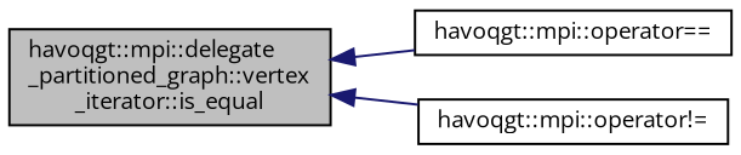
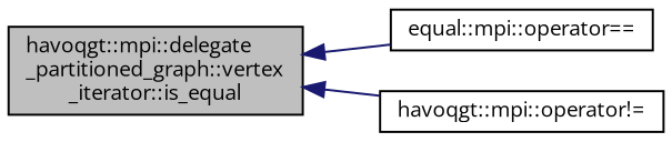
  digraph {
    rankdir=LR
    fontname="Open Sans"
    node [color=black fillcolor=white fontname="Open Sans" fontsize=10 shape=record style=filled]
    edge [color=midnightblue dir=back fontname="Open Sans" fontsize=10 labelfontname=Helvetica labelfontsize=10 style=solid]
    n1 [fillcolor=grey75 fontcolor=black height=0.2 label="havoqgt::mpi::delegate\l_partitioned_graph::vertex\l_iterator::is_equal" width=0.4]
-   n2 [height=0.2 label="havoqgt::mpi::operator==" width=0.4]
+   n2 [height=0.2 label="equal::mpi::operator==" width=0.4]
    n3 [height=0.2 label="havoqgt::mpi::operator!=" width=0.4]
    n1 -> n2
    n1 -> n3
  }
